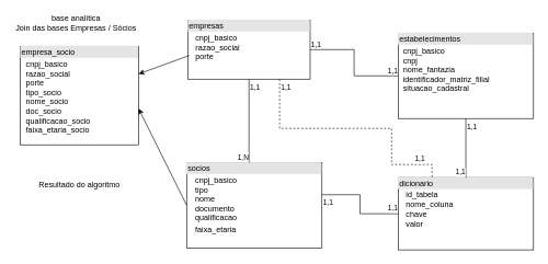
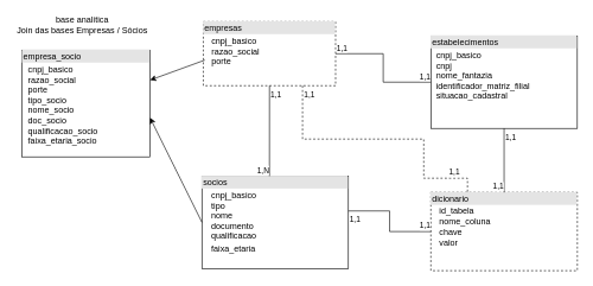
  <mxCell id="0" />
  <mxCell id="1" parent="0" />
- <mxCell id="2" value="&lt;div style=&quot;box-sizing:border-box;width:100%;background:#e4e4e4;padding:2px;&quot;&gt;empresas&lt;/div&gt;&lt;table style=&quot;width:100%;font-size:1em;&quot; cellpadding=&quot;2&quot; cellspacing=&quot;0&quot;&gt;&lt;tbody&gt;&lt;tr&gt;&lt;td&gt;&lt;br&gt;&lt;/td&gt;&lt;td&gt;cnpj_basico&lt;br&gt;razao_social&lt;br&gt;porte&lt;/td&gt;&lt;/tr&gt;&lt;tr&gt;&lt;td&gt;&lt;br&gt;&lt;/td&gt;&lt;td&gt;&lt;/td&gt;&lt;/tr&gt;&lt;tr&gt;&lt;td&gt;&lt;/td&gt;&lt;td&gt;&lt;br&gt;&lt;/td&gt;&lt;/tr&gt;&lt;/tbody&gt;&lt;/table&gt;" style="verticalAlign=top;align=left;overflow=fill;html=1;whiteSpace=wrap;" vertex="1" parent="1"><mxGeometry x="285" y="30" width="186" height="90" as="geometry" /></mxCell>
+ <mxCell id="2" value="&lt;div style=&quot;box-sizing:border-box;width:100%;background:#e4e4e4;padding:2px;&quot;&gt;empresas&lt;/div&gt;&lt;table style=&quot;width:100%;font-size:1em;&quot; cellpadding=&quot;2&quot; cellspacing=&quot;0&quot;&gt;&lt;tbody&gt;&lt;tr&gt;&lt;td&gt;&lt;br&gt;&lt;/td&gt;&lt;td&gt;cnpj_basico&lt;br&gt;razao_social&lt;br&gt;porte&lt;/td&gt;&lt;/tr&gt;&lt;tr&gt;&lt;td&gt;&lt;br&gt;&lt;/td&gt;&lt;td&gt;&lt;/td&gt;&lt;/tr&gt;&lt;tr&gt;&lt;td&gt;&lt;/td&gt;&lt;td&gt;&lt;br&gt;&lt;/td&gt;&lt;/tr&gt;&lt;/tbody&gt;&lt;/table&gt;" style="verticalAlign=top;align=left;overflow=fill;html=1;whiteSpace=wrap;dashed=1;" vertex="1" parent="1"><mxGeometry x="285" y="30" width="186" height="90" as="geometry" /></mxCell>
  <mxCell id="3" value="&lt;div style=&quot;box-sizing:border-box;width:100%;background:#e4e4e4;padding:2px;&quot;&gt;estabelecimentos&lt;/div&gt;&lt;table style=&quot;width:100%;font-size:1em;&quot; cellpadding=&quot;2&quot; cellspacing=&quot;0&quot;&gt;&lt;tbody&gt;&lt;tr&gt;&lt;td&gt;&lt;br&gt;&lt;/td&gt;&lt;td&gt;cnpj_basico&lt;br&gt;cnpj&lt;br&gt;nome_fantazia&lt;br&gt;identificador_matriz_filial&lt;br&gt;situacao_cadastral&lt;/td&gt;&lt;/tr&gt;&lt;tr&gt;&lt;td&gt;&lt;br&gt;&lt;/td&gt;&lt;td&gt;&lt;/td&gt;&lt;/tr&gt;&lt;tr&gt;&lt;td&gt;&lt;/td&gt;&lt;td&gt;&lt;br&gt;&lt;/td&gt;&lt;/tr&gt;&lt;/tbody&gt;&lt;/table&gt;" style="verticalAlign=top;align=left;overflow=fill;html=1;whiteSpace=wrap;" vertex="1" parent="1"><mxGeometry x="605" y="50" width="206" height="130" as="geometry" /></mxCell>
  <mxCell id="4" value="" style="endArrow=none;html=1;edgeStyle=orthogonalEdgeStyle;rounded=0;entryX=0;entryY=0.5;entryDx=0;entryDy=0;" edge="1" parent="1" source="2" target="3"><mxGeometry relative="1" as="geometry"><mxPoint x="495" y="260" as="sourcePoint" /><mxPoint x="655" y="260" as="targetPoint" /></mxGeometry></mxCell>
  <mxCell id="5" value="1,1" style="edgeLabel;resizable=0;html=1;align=left;verticalAlign=bottom;" connectable="0" vertex="1" parent="4"><mxGeometry x="-1" relative="1" as="geometry" /></mxCell>
  <mxCell id="6" value="1,1" style="edgeLabel;resizable=0;html=1;align=right;verticalAlign=bottom;" connectable="0" vertex="1" parent="4"><mxGeometry x="1" relative="1" as="geometry" /></mxCell>
  <mxCell id="7" value="&lt;div style=&quot;box-sizing:border-box;width:100%;background:#e4e4e4;padding:2px;&quot;&gt;socios&lt;/div&gt;&lt;table style=&quot;width:100%;font-size:1em;&quot; cellpadding=&quot;2&quot; cellspacing=&quot;0&quot;&gt;&lt;tbody&gt;&lt;tr&gt;&lt;td&gt;&lt;br&gt;&lt;/td&gt;&lt;td&gt;cnpj_basico&lt;br&gt;tipo&lt;br&gt;nome&lt;br&gt;documento&lt;br&gt;qualificacao&lt;/td&gt;&lt;/tr&gt;&lt;tr&gt;&lt;td&gt;&lt;br&gt;&lt;/td&gt;&lt;td&gt;faixa_etaria&lt;br&gt;&lt;/td&gt;&lt;/tr&gt;&lt;tr&gt;&lt;td&gt;&lt;/td&gt;&lt;td&gt;&lt;br&gt;&lt;/td&gt;&lt;/tr&gt;&lt;/tbody&gt;&lt;/table&gt;" style="verticalAlign=top;align=left;overflow=fill;html=1;whiteSpace=wrap;" vertex="1" parent="1"><mxGeometry x="283" y="247" width="206" height="130" as="geometry" /></mxCell>
  <mxCell id="8" value="" style="endArrow=none;html=1;edgeStyle=orthogonalEdgeStyle;rounded=0;entryX=0.461;entryY=0;entryDx=0;entryDy=0;entryPerimeter=0;exitX=0.5;exitY=1;exitDx=0;exitDy=0;" edge="1" parent="1" source="2" target="7"><mxGeometry relative="1" as="geometry"><mxPoint x="345" y="140" as="sourcePoint" /><mxPoint x="615" y="125" as="targetPoint" /></mxGeometry></mxCell>
  <mxCell id="9" value="1,1" style="edgeLabel;resizable=0;html=1;align=left;verticalAlign=bottom;" connectable="0" vertex="1" parent="8"><mxGeometry x="-1" relative="1" as="geometry"><mxPoint y="20" as="offset" /></mxGeometry></mxCell>
  <mxCell id="10" value="1,N" style="edgeLabel;resizable=0;html=1;align=right;verticalAlign=bottom;" connectable="0" vertex="1" parent="8"><mxGeometry x="1" relative="1" as="geometry" /></mxCell>
- <mxCell id="11" value="&lt;div style=&quot;box-sizing:border-box;width:100%;background:#e4e4e4;padding:2px;&quot;&gt;dicionario&lt;/div&gt;&lt;table style=&quot;width:100%;font-size:1em;&quot; cellpadding=&quot;2&quot; cellspacing=&quot;0&quot;&gt;&lt;tbody&gt;&lt;tr&gt;&lt;td&gt;&lt;br&gt;&lt;/td&gt;&lt;td&gt;id_tabela&lt;br&gt;nome_coluna&lt;br&gt;chave&lt;br&gt;valor&lt;/td&gt;&lt;/tr&gt;&lt;tr&gt;&lt;td&gt;&lt;/td&gt;&lt;td&gt;&lt;br&gt;&lt;/td&gt;&lt;/tr&gt;&lt;/tbody&gt;&lt;/table&gt;" style="verticalAlign=top;align=left;overflow=fill;html=1;whiteSpace=wrap;" vertex="1" parent="1"><mxGeometry x="605" y="270" width="206" height="110" as="geometry" /></mxCell>
+ <mxCell id="11" value="&lt;div style=&quot;box-sizing:border-box;width:100%;background:#e4e4e4;padding:2px;&quot;&gt;dicionario&lt;/div&gt;&lt;table style=&quot;width:100%;font-size:1em;&quot; cellpadding=&quot;2&quot; cellspacing=&quot;0&quot;&gt;&lt;tbody&gt;&lt;tr&gt;&lt;td&gt;&lt;br&gt;&lt;/td&gt;&lt;td&gt;id_tabela&lt;br&gt;nome_coluna&lt;br&gt;chave&lt;br&gt;valor&lt;/td&gt;&lt;/tr&gt;&lt;tr&gt;&lt;td&gt;&lt;/td&gt;&lt;td&gt;&lt;br&gt;&lt;/td&gt;&lt;/tr&gt;&lt;/tbody&gt;&lt;/table&gt;" style="verticalAlign=top;align=left;overflow=fill;html=1;whiteSpace=wrap;dashed=1;" vertex="1" parent="1"><mxGeometry x="605" y="270" width="206" height="110" as="geometry" /></mxCell>
  <mxCell id="12" value="" style="endArrow=none;html=1;edgeStyle=orthogonalEdgeStyle;rounded=0;exitX=0.5;exitY=1;exitDx=0;exitDy=0;" edge="1" parent="1" source="3" target="11"><mxGeometry relative="1" as="geometry"><mxPoint x="481" y="85" as="sourcePoint" /><mxPoint x="615" y="125" as="targetPoint" /></mxGeometry></mxCell>
  <mxCell id="13" value="1,1" style="edgeLabel;resizable=0;html=1;align=left;verticalAlign=bottom;" connectable="0" vertex="1" parent="12"><mxGeometry x="-1" relative="1" as="geometry"><mxPoint y="20" as="offset" /></mxGeometry></mxCell>
  <mxCell id="14" value="1,1" style="edgeLabel;resizable=0;html=1;align=right;verticalAlign=bottom;" connectable="0" vertex="1" parent="12"><mxGeometry x="1" relative="1" as="geometry" /></mxCell>
  <mxCell id="15" value="" style="endArrow=none;html=1;edgeStyle=orthogonalEdgeStyle;rounded=0;exitX=1;exitY=0.377;exitDx=0;exitDy=0;exitPerimeter=0;" edge="1" parent="1" source="7" target="11"><mxGeometry relative="1" as="geometry"><mxPoint x="718" y="190" as="sourcePoint" /><mxPoint x="768" y="280" as="targetPoint" /></mxGeometry></mxCell>
  <mxCell id="16" value="1,1" style="edgeLabel;resizable=0;html=1;align=left;verticalAlign=bottom;" connectable="0" vertex="1" parent="15"><mxGeometry x="-1" relative="1" as="geometry"><mxPoint y="20" as="offset" /></mxGeometry></mxCell>
  <mxCell id="17" value="1,1" style="edgeLabel;resizable=0;html=1;align=right;verticalAlign=bottom;" connectable="0" vertex="1" parent="15"><mxGeometry x="1" relative="1" as="geometry" /></mxCell>
  <mxCell id="18" value="" style="endArrow=none;html=1;edgeStyle=orthogonalEdgeStyle;rounded=0;exitX=0.75;exitY=1;exitDx=0;exitDy=0;entryX=0.25;entryY=0;entryDx=0;entryDy=0;dashed=1;" edge="1" parent="1" source="2" target="11"><mxGeometry relative="1" as="geometry"><mxPoint x="499" y="306" as="sourcePoint" /><mxPoint x="665" y="345" as="targetPoint" /><Array as="points"><mxPoint x="425" y="195" /><mxPoint x="595" y="195" /><mxPoint x="595" y="250" /><mxPoint x="657" y="250" /></Array></mxGeometry></mxCell>
  <mxCell id="19" value="1,1" style="edgeLabel;resizable=0;html=1;align=left;verticalAlign=bottom;" connectable="0" vertex="1" parent="18"><mxGeometry x="-1" relative="1" as="geometry"><mxPoint y="20" as="offset" /></mxGeometry></mxCell>
  <mxCell id="20" value="1,1" style="edgeLabel;resizable=0;html=1;align=right;verticalAlign=bottom;" connectable="0" vertex="1" parent="18"><mxGeometry x="1" relative="1" as="geometry"><mxPoint x="-11" y="-20" as="offset" /></mxGeometry></mxCell>
  <mxCell id="21" value="&lt;div style=&quot;box-sizing:border-box;width:100%;background:#e4e4e4;padding:2px;&quot;&gt;empresa_socio&lt;/div&gt;&lt;table style=&quot;width:100%;font-size:1em;&quot; cellpadding=&quot;2&quot; cellspacing=&quot;0&quot;&gt;&lt;tbody&gt;&lt;tr&gt;&lt;td&gt;&lt;br&gt;&lt;/td&gt;&lt;td&gt;cnpj_basico&lt;br&gt;razao_social&lt;br&gt;porte&lt;br&gt;tipo_socio&lt;br&gt;nome_socio&lt;br&gt;doc_socio&lt;br&gt;qualificacao_socio&lt;br&gt;faixa_etaria_socio&lt;/td&gt;&lt;/tr&gt;&lt;tr&gt;&lt;td&gt;&lt;br&gt;&lt;/td&gt;&lt;td&gt;&lt;/td&gt;&lt;/tr&gt;&lt;tr&gt;&lt;td&gt;&lt;/td&gt;&lt;td&gt;&lt;br&gt;&lt;/td&gt;&lt;/tr&gt;&lt;/tbody&gt;&lt;/table&gt;" style="verticalAlign=top;align=left;overflow=fill;html=1;whiteSpace=wrap;" vertex="1" parent="1"><mxGeometry x="30" y="70" width="180" height="150" as="geometry" /></mxCell>
  <mxCell id="22" value="" style="endArrow=classic;html=1;rounded=0;exitX=0.011;exitY=0.6;exitDx=0;exitDy=0;exitPerimeter=0;" edge="1" parent="1" source="2" target="21"><mxGeometry width="50" height="50" relative="1" as="geometry"><mxPoint x="555" y="320" as="sourcePoint" /><mxPoint x="605" y="270" as="targetPoint" /></mxGeometry></mxCell>
  <mxCell id="23" value="" style="endArrow=classic;html=1;rounded=0;exitX=0;exitY=0.5;exitDx=0;exitDy=0;entryX=1;entryY=0.633;entryDx=0;entryDy=0;entryPerimeter=0;" edge="1" parent="1" source="7" target="21"><mxGeometry width="50" height="50" relative="1" as="geometry"><mxPoint x="297" y="94" as="sourcePoint" /><mxPoint x="125" y="152" as="targetPoint" /></mxGeometry></mxCell>
  <mxCell id="24" value="base analítica&lt;div&gt;Join das bases Empresas / Sócios&lt;/div&gt;" style="text;html=1;align=center;verticalAlign=middle;whiteSpace=wrap;rounded=0;" vertex="1" parent="1"><mxGeometry x="20" y="20" width="190" height="30" as="geometry" /></mxCell>
- <mxCell id="25" value="Resultado do algoritmo" style="text;html=1;align=center;verticalAlign=middle;whiteSpace=wrap;rounded=0;" vertex="1" parent="1"><mxGeometry x="25" y="267" width="190" height="30" as="geometry" /></mxCell>
